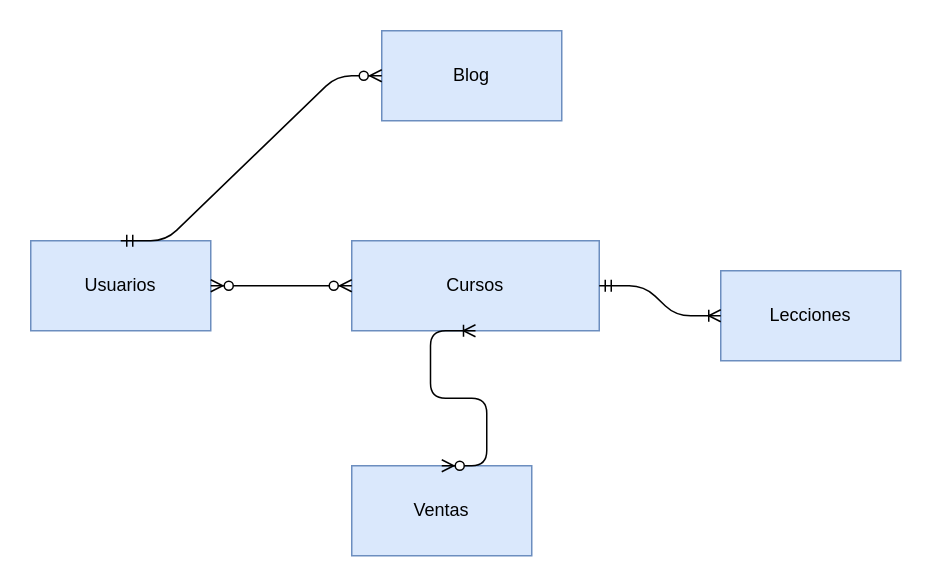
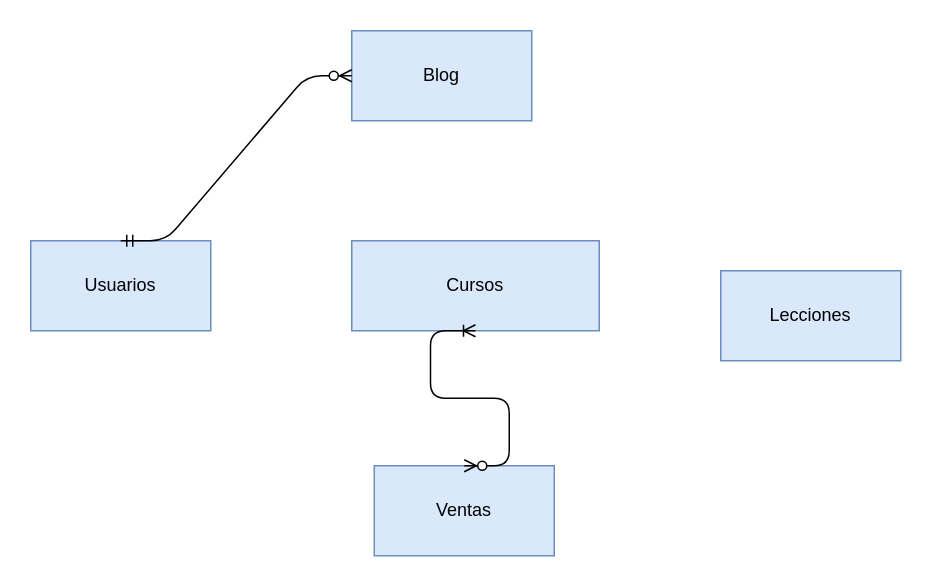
  <mxCell id="0" />
  <mxCell id="1" parent="0" />
  <mxCell id="2" value="Usuarios" style="rounded=0;whiteSpace=wrap;html=1;fillColor=#dae8fc;strokeColor=#6c8ebf;" vertex="1" parent="1"><mxGeometry x="20" y="160" width="120" height="60" as="geometry" /></mxCell>
  <mxCell id="3" value="Cursos" style="rounded=0;whiteSpace=wrap;html=1;fillColor=#dae8fc;strokeColor=#6c8ebf;" vertex="1" parent="1"><mxGeometry x="234" y="160" width="165" height="60" as="geometry" /></mxCell>
- <mxCell id="4" value="Ventas" style="rounded=0;whiteSpace=wrap;html=1;fillColor=#dae8fc;strokeColor=#6c8ebf;" vertex="1" parent="1"><mxGeometry x="234" y="310" width="120" height="60" as="geometry" /></mxCell>
+ <mxCell id="4" value="Ventas" style="rounded=0;whiteSpace=wrap;html=1;fillColor=#dae8fc;strokeColor=#6c8ebf;" vertex="1" parent="1"><mxGeometry x="249" y="310" width="120" height="60" as="geometry" /></mxCell>
  <mxCell id="5" value="Lecciones" style="rounded=0;whiteSpace=wrap;html=1;fillColor=#dae8fc;strokeColor=#6c8ebf;" vertex="1" parent="1"><mxGeometry x="480" y="180" width="120" height="60" as="geometry" /></mxCell>
- <mxCell id="6" value="Blog" style="rounded=0;whiteSpace=wrap;html=1;fillColor=#dae8fc;strokeColor=#6c8ebf;" vertex="1" parent="1"><mxGeometry x="254" y="20" width="120" height="60" as="geometry" /></mxCell>
- <mxCell id="7" value="" style="edgeStyle=entityRelationEdgeStyle;fontSize=12;html=1;endArrow=ERzeroToMany;endFill=1;startArrow=ERzeroToMany;exitX=1;exitY=0.5;exitDx=0;exitDy=0;entryX=0;entryY=0.5;entryDx=0;entryDy=0;" edge="1" parent="1" source="2" target="3"><mxGeometry width="100" height="100" relative="1" as="geometry"><mxPoint x="300" y="240" as="sourcePoint" /><mxPoint x="400" y="140" as="targetPoint" /></mxGeometry></mxCell>
- <mxCell id="8" value="" style="edgeStyle=entityRelationEdgeStyle;fontSize=12;html=1;endArrow=ERoneToMany;startArrow=ERmandOne;entryX=0;entryY=0.5;entryDx=0;entryDy=0;exitX=1;exitY=0.5;exitDx=0;exitDy=0;" edge="1" parent="1" source="3" target="5"><mxGeometry width="100" height="100" relative="1" as="geometry"><mxPoint x="260" y="240" as="sourcePoint" /><mxPoint x="360" y="140" as="targetPoint" /></mxGeometry></mxCell>
+ <mxCell id="6" value="Blog" style="rounded=0;whiteSpace=wrap;html=1;fillColor=#dae8fc;strokeColor=#6c8ebf;" vertex="1" parent="1"><mxGeometry x="234" y="20" width="120" height="60" as="geometry" /></mxCell>
  <mxCell id="9" value="" style="edgeStyle=entityRelationEdgeStyle;fontSize=12;html=1;endArrow=ERzeroToMany;startArrow=ERmandOne;entryX=0;entryY=0.5;entryDx=0;entryDy=0;exitX=0.5;exitY=0;exitDx=0;exitDy=0;" edge="1" parent="1" source="2" target="6"><mxGeometry width="100" height="100" relative="1" as="geometry"><mxPoint x="70" y="170" as="sourcePoint" /><mxPoint x="170" y="70" as="targetPoint" /></mxGeometry></mxCell>
  <mxCell id="10" value="" style="edgeStyle=entityRelationEdgeStyle;fontSize=12;html=1;endArrow=ERoneToMany;startArrow=ERzeroToMany;exitX=0.5;exitY=0;exitDx=0;exitDy=0;entryX=0.5;entryY=1;entryDx=0;entryDy=0;" edge="1" parent="1" source="4" target="3"><mxGeometry width="100" height="100" relative="1" as="geometry"><mxPoint x="260" y="240" as="sourcePoint" /><mxPoint x="360" y="140" as="targetPoint" /></mxGeometry></mxCell>
